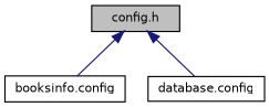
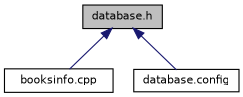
  digraph {
    node [color=black fillcolor=white fontname=Helvetica fontsize=10 shape=record style=filled]
    edge [color=midnightblue dir=back fontname=Helvetica fontsize=10 labelfontname=Helvetica labelfontsize=10 style=solid]
-   n1 [fillcolor=grey75 fontcolor=black height=0.2 label="config.h" width=0.4]
-   n2 [height=0.2 label="booksinfo.config" width=0.4]
+   n1 [fillcolor=grey75 fontcolor=black height=0.2 label="database.h" width=0.4]
+   n2 [height=0.2 label="booksinfo.cpp" width=0.4]
    n3 [height=0.2 label="database.config" width=0.4]
    n1 -> n2
    n1 -> n3
  }
